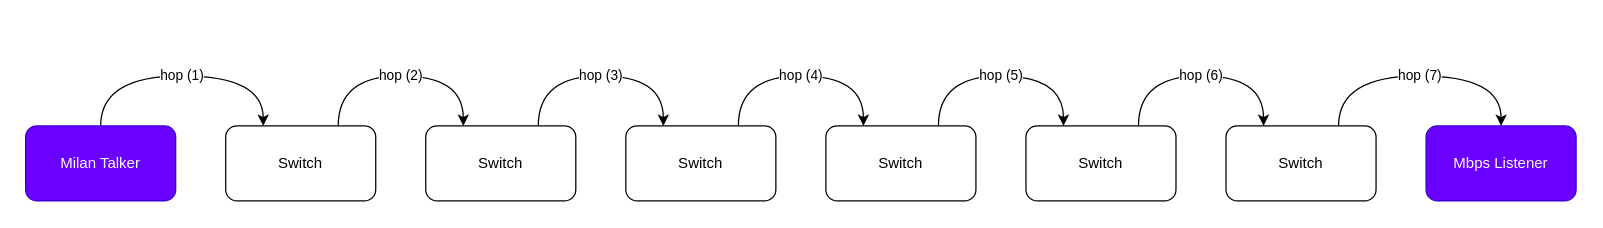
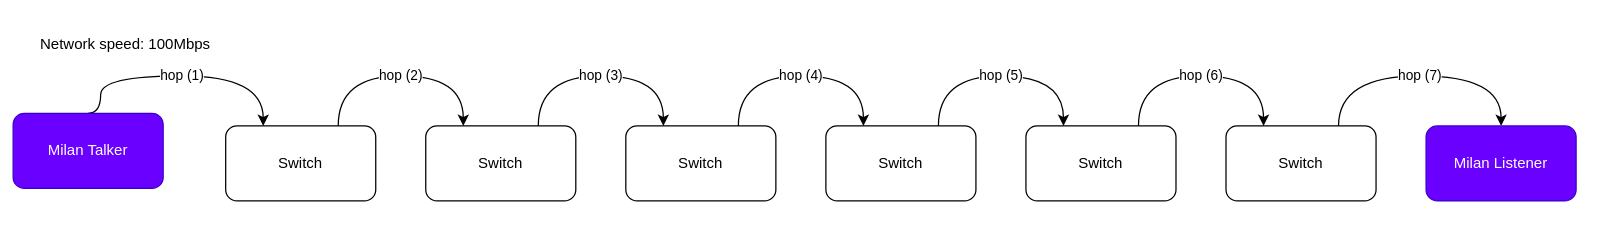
  <mxCell id="0" />
  <mxCell id="1" parent="0" />
  <mxCell id="2" value="hop (1)" style="edgeStyle=orthogonalEdgeStyle;rounded=0;orthogonalLoop=1;jettySize=auto;html=1;curved=1;entryX=0.25;entryY=0;entryDx=0;entryDy=0;exitX=0.5;exitY=0;exitDx=0;exitDy=0;" parent="1" source="3" target="5" edge="1"><mxGeometry relative="1" as="geometry"><Array as="points"><mxPoint x="80" y="60" /><mxPoint x="210" y="60" /></Array></mxGeometry></mxCell>
- <mxCell id="3" value="Milan Talker" style="rounded=1;whiteSpace=wrap;html=1;fillColor=#6a00ff;fontColor=#ffffff;strokeColor=#3700CC;" parent="1" vertex="1"><mxGeometry x="20" y="100" width="120" height="60" as="geometry" /></mxCell>
+ <mxCell id="3" value="Milan Talker" style="rounded=1;whiteSpace=wrap;html=1;fillColor=#6a00ff;fontColor=#ffffff;strokeColor=#3700CC;" parent="1" vertex="1"><mxGeometry x="10" y="90" width="120" height="60" as="geometry" /></mxCell>
  <mxCell id="4" value="hop (2)" style="edgeStyle=orthogonalEdgeStyle;shape=connector;curved=1;rounded=0;orthogonalLoop=1;jettySize=auto;html=1;exitX=0.75;exitY=0;exitDx=0;exitDy=0;entryX=0.25;entryY=0;entryDx=0;entryDy=0;strokeColor=default;align=center;verticalAlign=middle;fontFamily=Helvetica;fontSize=11;fontColor=default;labelBackgroundColor=default;endArrow=classic;" parent="1" source="5" target="7" edge="1"><mxGeometry relative="1" as="geometry"><Array as="points"><mxPoint x="270" y="60" /><mxPoint x="370" y="60" /></Array></mxGeometry></mxCell>
  <mxCell id="5" value="Switch" style="rounded=1;whiteSpace=wrap;html=1;" parent="1" vertex="1"><mxGeometry x="180" y="100" width="120" height="60" as="geometry" /></mxCell>
  <mxCell id="6" value="hop (3)" style="edgeStyle=orthogonalEdgeStyle;shape=connector;curved=1;rounded=0;orthogonalLoop=1;jettySize=auto;html=1;exitX=0.75;exitY=0;exitDx=0;exitDy=0;entryX=0.25;entryY=0;entryDx=0;entryDy=0;strokeColor=default;align=center;verticalAlign=middle;fontFamily=Helvetica;fontSize=11;fontColor=default;labelBackgroundColor=default;endArrow=classic;" parent="1" source="7" target="9" edge="1"><mxGeometry relative="1" as="geometry"><Array as="points"><mxPoint x="430" y="60" /><mxPoint x="530" y="60" /></Array></mxGeometry></mxCell>
  <mxCell id="7" value="Switch" style="rounded=1;whiteSpace=wrap;html=1;" parent="1" vertex="1"><mxGeometry x="340" y="100" width="120" height="60" as="geometry" /></mxCell>
  <mxCell id="8" value="hop (4)" style="edgeStyle=orthogonalEdgeStyle;shape=connector;curved=1;rounded=0;orthogonalLoop=1;jettySize=auto;html=1;exitX=0.75;exitY=0;exitDx=0;exitDy=0;entryX=0.25;entryY=0;entryDx=0;entryDy=0;strokeColor=default;align=center;verticalAlign=middle;fontFamily=Helvetica;fontSize=11;fontColor=default;labelBackgroundColor=default;endArrow=classic;" parent="1" source="9" target="11" edge="1"><mxGeometry relative="1" as="geometry"><Array as="points"><mxPoint x="590" y="60" /><mxPoint x="690" y="60" /></Array></mxGeometry></mxCell>
  <mxCell id="9" value="Switch" style="rounded=1;whiteSpace=wrap;html=1;" parent="1" vertex="1"><mxGeometry x="500" y="100" width="120" height="60" as="geometry" /></mxCell>
  <mxCell id="10" value="hop (5)" style="edgeStyle=orthogonalEdgeStyle;shape=connector;curved=1;rounded=0;orthogonalLoop=1;jettySize=auto;html=1;exitX=0.75;exitY=0;exitDx=0;exitDy=0;entryX=0.25;entryY=0;entryDx=0;entryDy=0;strokeColor=default;align=center;verticalAlign=middle;fontFamily=Helvetica;fontSize=11;fontColor=default;labelBackgroundColor=default;endArrow=classic;" parent="1" source="11" target="13" edge="1"><mxGeometry relative="1" as="geometry"><Array as="points"><mxPoint x="750" y="60" /><mxPoint x="850" y="60" /></Array></mxGeometry></mxCell>
  <mxCell id="11" value="Switch" style="rounded=1;whiteSpace=wrap;html=1;" parent="1" vertex="1"><mxGeometry x="660" y="100" width="120" height="60" as="geometry" /></mxCell>
  <mxCell id="12" value="hop (6)" style="edgeStyle=orthogonalEdgeStyle;shape=connector;curved=1;rounded=0;orthogonalLoop=1;jettySize=auto;html=1;exitX=0.75;exitY=0;exitDx=0;exitDy=0;entryX=0.25;entryY=0;entryDx=0;entryDy=0;strokeColor=default;align=center;verticalAlign=middle;fontFamily=Helvetica;fontSize=11;fontColor=default;labelBackgroundColor=default;endArrow=classic;" parent="1" source="13" target="15" edge="1"><mxGeometry relative="1" as="geometry"><Array as="points"><mxPoint x="910" y="60" /><mxPoint x="1010" y="60" /></Array></mxGeometry></mxCell>
  <mxCell id="13" value="Switch" style="rounded=1;whiteSpace=wrap;html=1;" parent="1" vertex="1"><mxGeometry x="820" y="100" width="120" height="60" as="geometry" /></mxCell>
  <mxCell id="14" value="hop (7)" style="edgeStyle=orthogonalEdgeStyle;shape=connector;curved=1;rounded=0;orthogonalLoop=1;jettySize=auto;html=1;exitX=0.75;exitY=0;exitDx=0;exitDy=0;entryX=0.5;entryY=0;entryDx=0;entryDy=0;strokeColor=default;align=center;verticalAlign=middle;fontFamily=Helvetica;fontSize=11;fontColor=default;labelBackgroundColor=default;endArrow=classic;" parent="1" source="15" target="16" edge="1"><mxGeometry relative="1" as="geometry"><Array as="points"><mxPoint x="1070" y="60" /><mxPoint x="1200" y="60" /></Array></mxGeometry></mxCell>
  <mxCell id="15" value="Switch" style="rounded=1;whiteSpace=wrap;html=1;" parent="1" vertex="1"><mxGeometry x="980" y="100" width="120" height="60" as="geometry" /></mxCell>
- <mxCell id="16" value="Mbps Listener" style="rounded=1;whiteSpace=wrap;html=1;fillColor=#6a00ff;fontColor=#ffffff;strokeColor=#3700CC;" parent="1" vertex="1"><mxGeometry x="1140" y="100" width="120" height="60" as="geometry" /></mxCell>
+ <mxCell id="16" value="Milan Listener" style="rounded=1;whiteSpace=wrap;html=1;fillColor=#6a00ff;fontColor=#ffffff;strokeColor=#3700CC;" parent="1" vertex="1"><mxGeometry x="1140" y="100" width="120" height="60" as="geometry" /></mxCell>
+ <mxCell id="17" value="Network speed: 100Mbps" style="text;html=1;strokeColor=none;fillColor=none;align=center;verticalAlign=middle;whiteSpace=wrap;rounded=0;" parent="1" vertex="1"><mxGeometry x="20" width="160" height="30" as="geometry" y="20" /></mxCell>
